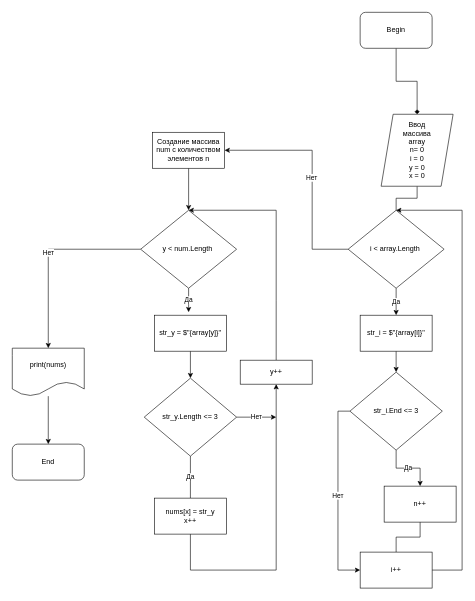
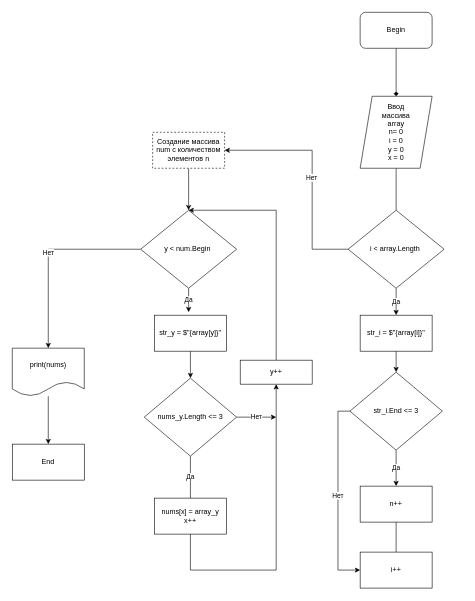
  <mxCell id="0" />
  <mxCell id="1" parent="0" />
  <mxCell id="2" style="edgeStyle=orthogonalEdgeStyle;rounded=0;orthogonalLoop=1;jettySize=auto;html=1;exitX=0.5;exitY=1;exitDx=0;exitDy=0;entryX=0.5;entryY=0;entryDx=0;entryDy=0;endArrow=diamond;" edge="1" parent="1" source="3" target="6"><mxGeometry relative="1" as="geometry" /></mxCell>
  <mxCell id="3" value="Begin" style="rounded=1;whiteSpace=wrap;html=1;" vertex="1" parent="1"><mxGeometry x="600" y="20" width="120" height="60" as="geometry" /></mxCell>
  <mxCell id="4" style="edgeStyle=orthogonalEdgeStyle;rounded=0;orthogonalLoop=1;jettySize=auto;html=1;exitX=0.5;exitY=1;exitDx=0;exitDy=0;" edge="1" parent="1" source="3" target="3"><mxGeometry relative="1" as="geometry" /></mxCell>
  <mxCell id="5" style="edgeStyle=orthogonalEdgeStyle;rounded=0;orthogonalLoop=1;jettySize=auto;html=1;exitX=0.5;exitY=1;exitDx=0;exitDy=0;entryX=0.5;entryY=0;entryDx=0;entryDy=0;endArrow=none;" edge="1" parent="1" source="6" target="10"><mxGeometry relative="1" as="geometry" /></mxCell>
- <mxCell id="6" value="Ввод&lt;br&gt;массива&lt;br&gt;array&lt;br&gt;n= 0&lt;br&gt;i = 0&lt;br&gt;y = 0&lt;br&gt;x = 0" style="shape=parallelogram;perimeter=parallelogramPerimeter;whiteSpace=wrap;html=1;fixedSize=1;" vertex="1" parent="1"><mxGeometry x="635" y="190" width="120" height="120" as="geometry" /></mxCell>
+ <mxCell id="6" value="Ввод&lt;br&gt;массива&lt;br&gt;array&lt;br&gt;n= 0&lt;br&gt;i = 0&lt;br&gt;y = 0&lt;br&gt;x = 0" style="shape=parallelogram;perimeter=parallelogramPerimeter;whiteSpace=wrap;html=1;fixedSize=1;" vertex="1" parent="1"><mxGeometry x="600" y="160" width="120" height="120" as="geometry" /></mxCell>
  <mxCell id="7" style="edgeStyle=orthogonalEdgeStyle;rounded=0;orthogonalLoop=1;jettySize=auto;html=1;exitX=0;exitY=0.5;exitDx=0;exitDy=0;entryX=1;entryY=0.5;entryDx=0;entryDy=0;" edge="1" parent="1" source="10" target="19"><mxGeometry relative="1" as="geometry"><Array as="points"><mxPoint x="520" y="415" /><mxPoint x="520" y="250" /></Array></mxGeometry></mxCell>
  <mxCell id="8" value="Нет" style="edgeLabel;html=1;align=center;verticalAlign=middle;resizable=0;points=[];" vertex="1" connectable="0" parent="7"><mxGeometry x="-0.03" y="2" relative="1" as="geometry"><mxPoint as="offset" /></mxGeometry></mxCell>
  <mxCell id="9" value="Да" style="edgeStyle=orthogonalEdgeStyle;rounded=0;orthogonalLoop=1;jettySize=auto;html=1;exitX=0.5;exitY=1;exitDx=0;exitDy=0;entryX=0.5;entryY=0;entryDx=0;entryDy=0;" edge="1" parent="1" source="10" target="35"><mxGeometry relative="1" as="geometry" /></mxCell>
  <mxCell id="10" value="i &amp;lt; array.Length&amp;nbsp;" style="rhombus;whiteSpace=wrap;html=1;" vertex="1" parent="1"><mxGeometry x="580" y="350" width="160" height="130" as="geometry" /></mxCell>
  <mxCell id="11" style="edgeStyle=orthogonalEdgeStyle;rounded=0;orthogonalLoop=1;jettySize=auto;html=1;entryX=0.5;entryY=0;entryDx=0;entryDy=0;" edge="1" parent="1" source="12" target="13"><mxGeometry relative="1" as="geometry" /></mxCell>
  <mxCell id="12" value="print(nums)" style="shape=document;whiteSpace=wrap;html=1;boundedLbl=1;" vertex="1" parent="1"><mxGeometry x="20" y="580" width="120" height="80" as="geometry" /></mxCell>
- <mxCell id="13" value="End" style="rounded=1;whiteSpace=wrap;html=1;" vertex="1" parent="1"><mxGeometry x="20" y="740" width="120" height="60" as="geometry" /></mxCell>
+ <mxCell id="13" value="End" style="whiteSpace=wrap;html=1;rounded=0;" vertex="1" parent="1"><mxGeometry x="20" y="740" width="120" height="60" as="geometry" /></mxCell>
  <mxCell id="14" style="edgeStyle=orthogonalEdgeStyle;rounded=0;orthogonalLoop=1;jettySize=auto;html=1;exitX=0.5;exitY=1;exitDx=0;exitDy=0;" edge="1" parent="1" source="13" target="13"><mxGeometry relative="1" as="geometry" /></mxCell>
  <mxCell id="15" value="Да" style="edgeStyle=orthogonalEdgeStyle;rounded=0;orthogonalLoop=1;jettySize=auto;html=1;exitX=0.5;exitY=1;exitDx=0;exitDy=0;" edge="1" parent="1" source="17"><mxGeometry relative="1" as="geometry"><mxPoint x="314" y="520" as="targetPoint" /></mxGeometry></mxCell>
  <mxCell id="16" value="Нет" style="edgeStyle=orthogonalEdgeStyle;rounded=0;orthogonalLoop=1;jettySize=auto;html=1;entryX=0.5;entryY=0;entryDx=0;entryDy=0;" edge="1" parent="1" source="17" target="12"><mxGeometry relative="1" as="geometry" /></mxCell>
- <mxCell id="17" value="y &amp;lt; num.Length&amp;nbsp;" style="rhombus;whiteSpace=wrap;html=1;" vertex="1" parent="1"><mxGeometry x="234" y="350" width="160" height="130" as="geometry" /></mxCell>
+ <mxCell id="17" value="y &amp;lt; num.Begin&amp;nbsp;" style="rhombus;whiteSpace=wrap;html=1;" vertex="1" parent="1"><mxGeometry x="234" y="350" width="160" height="130" as="geometry" /></mxCell>
  <mxCell id="18" style="edgeStyle=orthogonalEdgeStyle;rounded=0;orthogonalLoop=1;jettySize=auto;html=1;exitX=0.5;exitY=1;exitDx=0;exitDy=0;entryX=0.5;entryY=0;entryDx=0;entryDy=0;" edge="1" parent="1" source="19" target="17"><mxGeometry relative="1" as="geometry" /></mxCell>
- <mxCell id="19" value="Создание массива&lt;br&gt;num c количеством&lt;br&gt;элементов n" style="rounded=0;whiteSpace=wrap;html=1;" vertex="1" parent="1"><mxGeometry x="254" y="220" width="120" height="60" as="geometry" /></mxCell>
+ <mxCell id="19" value="Создание массива&lt;br&gt;num c количеством&lt;br&gt;элементов n" style="rounded=0;whiteSpace=wrap;html=1;dashed=1;" vertex="1" parent="1"><mxGeometry x="254" y="220" width="120" height="60" as="geometry" /></mxCell>
  <mxCell id="20" value="Да" style="edgeStyle=orthogonalEdgeStyle;rounded=0;orthogonalLoop=1;jettySize=auto;html=1;exitX=0.5;exitY=1;exitDx=0;exitDy=0;entryX=0.5;entryY=0;entryDx=0;entryDy=0;endArrow=none;" edge="1" parent="1" source="21" target="23"><mxGeometry relative="1" as="geometry" /></mxCell>
- <mxCell id="21" value="str_y.Length &amp;lt;= 3" style="rhombus;whiteSpace=wrap;html=1;" vertex="1" parent="1"><mxGeometry x="240" y="630" width="154" height="130" as="geometry" /></mxCell>
+ <mxCell id="21" value="nums_y.Length &amp;lt;= 3" style="rhombus;whiteSpace=wrap;html=1;" vertex="1" parent="1"><mxGeometry x="240" y="630" width="154" height="130" as="geometry" /></mxCell>
  <mxCell id="22" style="edgeStyle=orthogonalEdgeStyle;rounded=0;orthogonalLoop=1;jettySize=auto;html=1;exitX=0.5;exitY=1;exitDx=0;exitDy=0;entryX=0.5;entryY=1;entryDx=0;entryDy=0;" edge="1" parent="1" source="23" target="26"><mxGeometry relative="1" as="geometry"><mxPoint x="460" y="650" as="targetPoint" /><Array as="points"><mxPoint x="317" y="950" /><mxPoint x="460" y="950" /></Array></mxGeometry></mxCell>
- <mxCell id="23" value="nums[x] = str_y&lt;br&gt;x++" style="rounded=0;whiteSpace=wrap;html=1;" vertex="1" parent="1"><mxGeometry x="257" y="830" width="120" height="60" as="geometry" /></mxCell>
+ <mxCell id="23" value="nums[x] = array_y&lt;br&gt;x++" style="rounded=0;whiteSpace=wrap;html=1;" vertex="1" parent="1"><mxGeometry x="257" y="830" width="120" height="60" as="geometry" /></mxCell>
  <mxCell id="24" value="Нет" style="endArrow=classic;html=1;rounded=0;exitX=1;exitY=0.5;exitDx=0;exitDy=0;" edge="1" parent="1" source="21"><mxGeometry x="0.002" width="50" height="50" relative="1" as="geometry"><mxPoint x="370" y="560" as="sourcePoint" /><mxPoint x="460" y="695" as="targetPoint" /><mxPoint as="offset" /></mxGeometry></mxCell>
  <mxCell id="25" style="edgeStyle=orthogonalEdgeStyle;rounded=0;orthogonalLoop=1;jettySize=auto;html=1;exitX=0.5;exitY=0;exitDx=0;exitDy=0;entryX=0.5;entryY=0;entryDx=0;entryDy=0;" edge="1" parent="1" source="26" target="17"><mxGeometry relative="1" as="geometry"><Array as="points"><mxPoint x="460" y="500" /><mxPoint x="460" y="350" /></Array></mxGeometry></mxCell>
  <mxCell id="26" value="y++" style="rounded=0;whiteSpace=wrap;html=1;" vertex="1" parent="1"><mxGeometry x="400" y="600" width="120" height="40" as="geometry" /></mxCell>
  <mxCell id="27" style="edgeStyle=orthogonalEdgeStyle;rounded=0;orthogonalLoop=1;jettySize=auto;html=1;entryX=0.5;entryY=0;entryDx=0;entryDy=0;endArrow=none;" edge="1" parent="1" source="28" target="33"><mxGeometry relative="1" as="geometry" /></mxCell>
- <mxCell id="28" value="n++&lt;br&gt;" style="rounded=0;whiteSpace=wrap;html=1;" vertex="1" parent="1"><mxGeometry x="640" y="810" width="120" height="60" as="geometry" /></mxCell>
+ <mxCell id="28" value="n++&lt;br&gt;" style="rounded=0;whiteSpace=wrap;html=1;" vertex="1" parent="1"><mxGeometry x="600" y="810" width="120" height="60" as="geometry" /></mxCell>
  <mxCell id="29" value="Да" style="edgeStyle=orthogonalEdgeStyle;rounded=0;orthogonalLoop=1;jettySize=auto;html=1;exitX=0.5;exitY=1;exitDx=0;exitDy=0;entryX=0.5;entryY=0;entryDx=0;entryDy=0;" edge="1" parent="1" source="31" target="28"><mxGeometry relative="1" as="geometry" /></mxCell>
  <mxCell id="30" value="Нет" style="edgeStyle=orthogonalEdgeStyle;rounded=0;orthogonalLoop=1;jettySize=auto;html=1;exitX=0;exitY=0.5;exitDx=0;exitDy=0;entryX=0;entryY=0.5;entryDx=0;entryDy=0;" edge="1" parent="1" source="31" target="33"><mxGeometry relative="1" as="geometry" /></mxCell>
  <mxCell id="31" value="str_i.End &amp;lt;= 3" style="rhombus;whiteSpace=wrap;html=1;" vertex="1" parent="1"><mxGeometry x="583" y="620" width="154" height="130" as="geometry" /></mxCell>
- <mxCell id="32" style="edgeStyle=orthogonalEdgeStyle;rounded=0;orthogonalLoop=1;jettySize=auto;html=1;exitX=1;exitY=0.5;exitDx=0;exitDy=0;entryX=0.5;entryY=0;entryDx=0;entryDy=0;" edge="1" parent="1" source="33" target="10"><mxGeometry relative="1" as="geometry"><Array as="points"><mxPoint x="770" y="950" /><mxPoint x="770" y="350" /></Array></mxGeometry></mxCell>
  <mxCell id="33" value="i++" style="rounded=0;whiteSpace=wrap;html=1;" vertex="1" parent="1"><mxGeometry x="600" y="920" width="120" height="60" as="geometry" /></mxCell>
  <mxCell id="34" style="edgeStyle=orthogonalEdgeStyle;rounded=0;orthogonalLoop=1;jettySize=auto;html=1;exitX=0.5;exitY=1;exitDx=0;exitDy=0;entryX=0.5;entryY=0;entryDx=0;entryDy=0;" edge="1" parent="1" source="35" target="31"><mxGeometry relative="1" as="geometry" /></mxCell>
  <mxCell id="35" value="str_i = $&quot;{array[i]}&quot;" style="rounded=0;whiteSpace=wrap;html=1;" vertex="1" parent="1"><mxGeometry x="600" y="525" width="120" height="60" as="geometry" /></mxCell>
  <mxCell id="36" style="edgeStyle=orthogonalEdgeStyle;rounded=0;orthogonalLoop=1;jettySize=auto;html=1;exitX=0.5;exitY=1;exitDx=0;exitDy=0;entryX=0.5;entryY=0;entryDx=0;entryDy=0;" edge="1" parent="1" source="37" target="21"><mxGeometry relative="1" as="geometry" /></mxCell>
  <mxCell id="37" value="str_y = $&quot;{array[y]}&quot;" style="rounded=0;whiteSpace=wrap;html=1;" vertex="1" parent="1"><mxGeometry x="257" y="525" width="120" height="60" as="geometry" /></mxCell>
